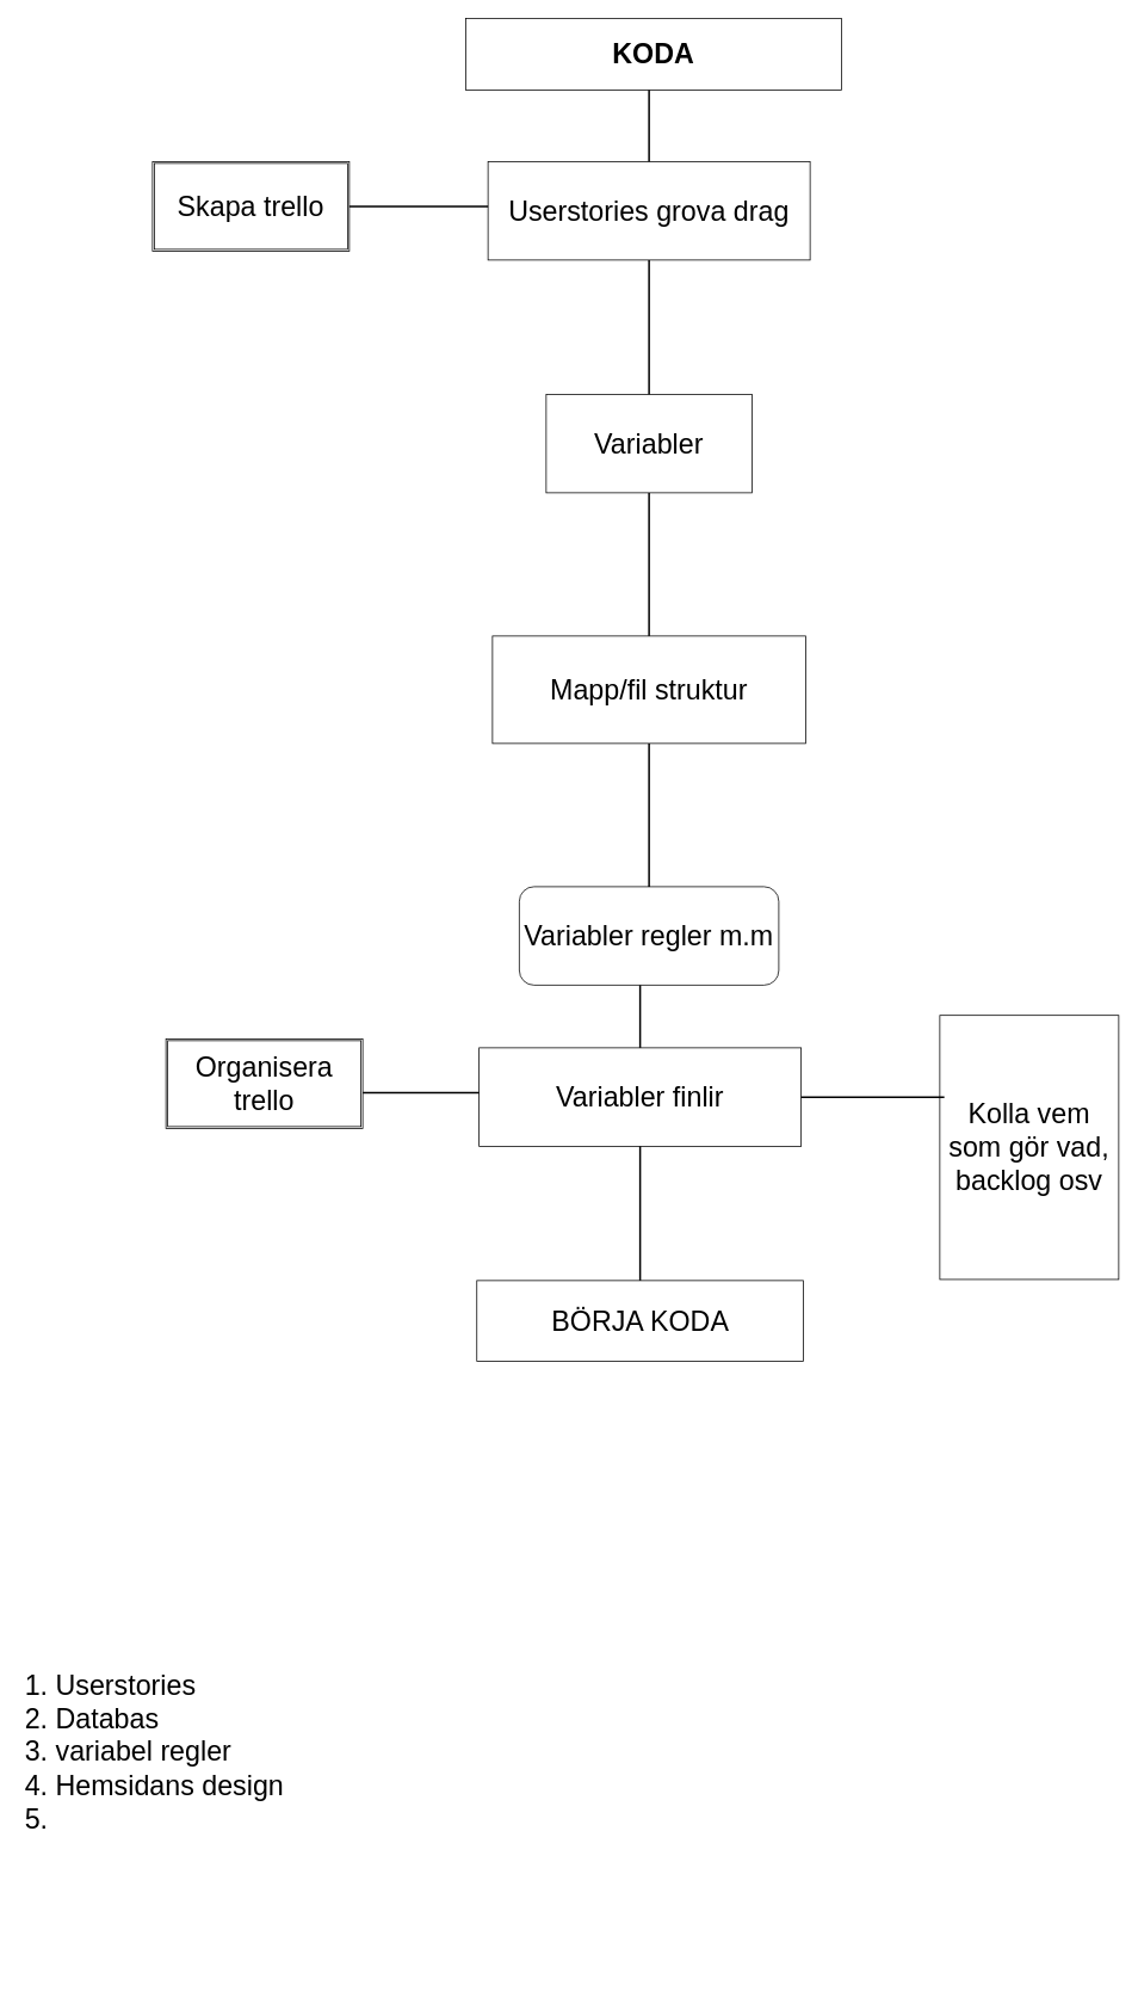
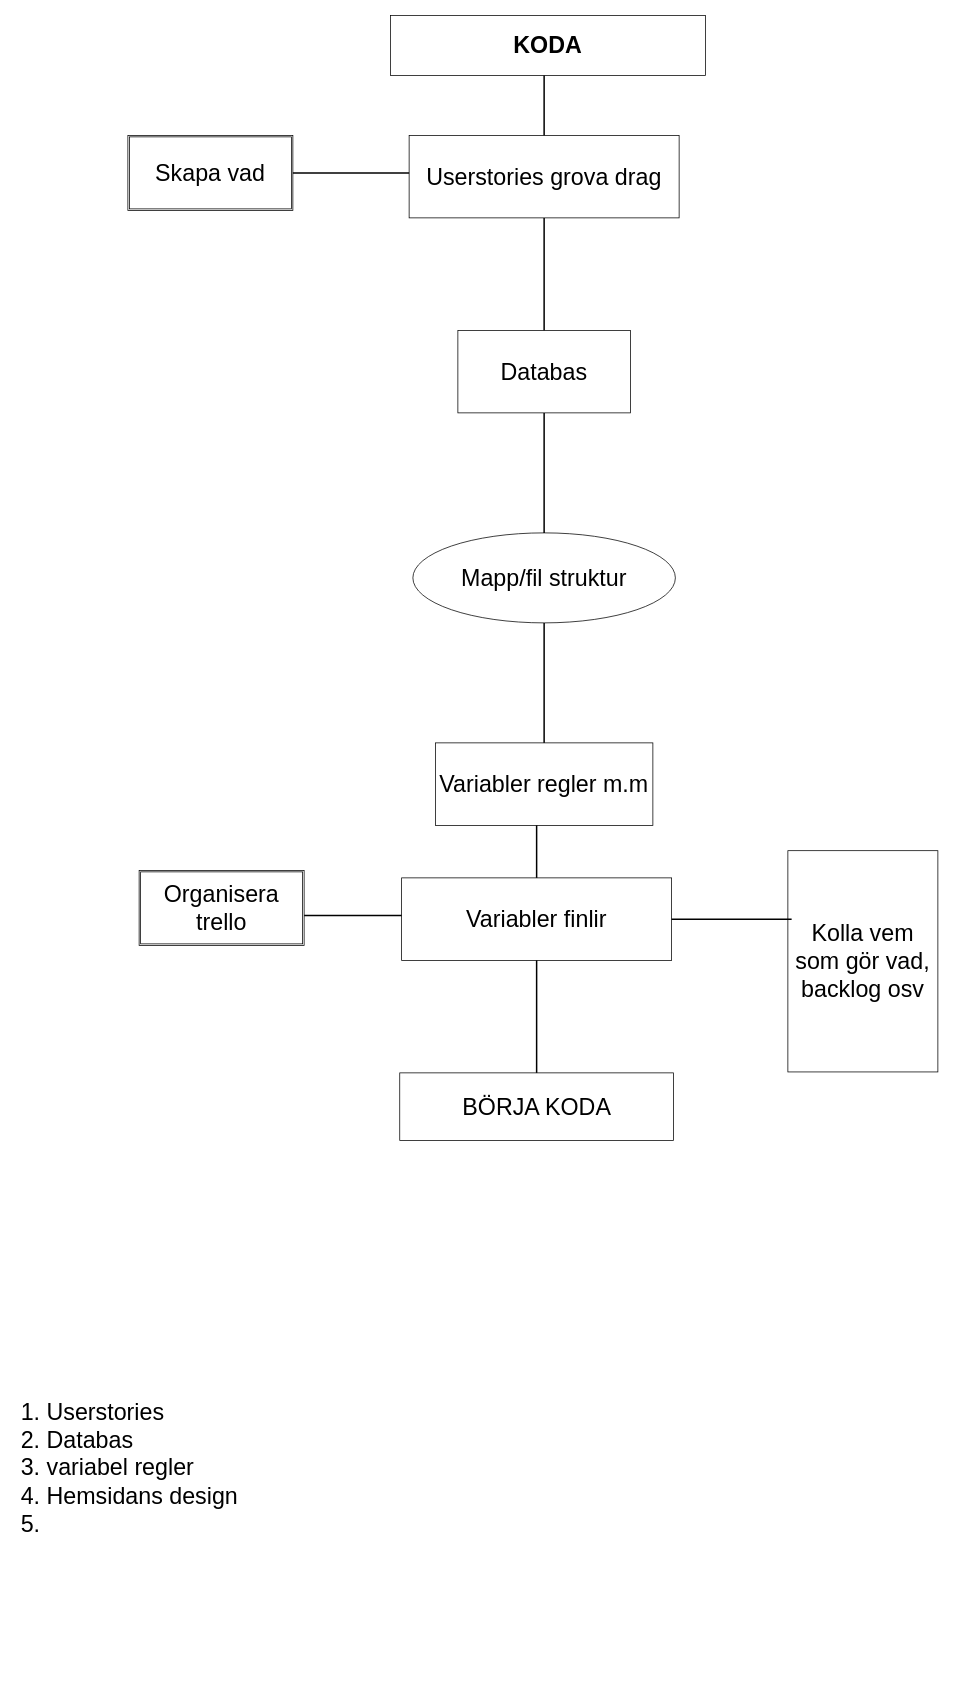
  <mxCell id="0" />
  <mxCell id="1" parent="0" />
  <mxCell id="2" value="&lt;font style=&quot;font-size: 13px;&quot;&gt;&lt;font style=&quot;font-size: 14px;&quot;&gt;&lt;font style=&quot;font-size: 15px;&quot;&gt;&lt;font style=&quot;font-size: 16px;&quot;&gt;&lt;font style=&quot;font-size: 17px;&quot;&gt;&lt;font style=&quot;font-size: 18px;&quot;&gt;&lt;font style=&quot;font-size: 19px;&quot;&gt;&lt;font style=&quot;font-size: 20px;&quot;&gt;&lt;font style=&quot;font-size: 21px;&quot;&gt;&lt;font style=&quot;font-size: 22px;&quot;&gt;&lt;font style=&quot;font-size: 23px;&quot;&gt;&lt;font style=&quot;font-size: 24px;&quot;&gt;&lt;font style=&quot;font-size: 25px;&quot;&gt;&lt;font style=&quot;font-size: 26px;&quot;&gt;&lt;font style=&quot;font-size: 27px;&quot;&gt;&lt;font style=&quot;font-size: 28px;&quot;&gt;&lt;font style=&quot;font-size: 29px;&quot;&gt;&lt;font style=&quot;font-size: 30px;&quot;&gt;&lt;font style=&quot;font-size: 31px;&quot;&gt;&lt;font style=&quot;font-size: 31px;&quot;&gt;&lt;b&gt;KODA&lt;/b&gt;&lt;/font&gt;&lt;/font&gt;&lt;/font&gt;&lt;/font&gt;&lt;/font&gt;&lt;/font&gt;&lt;/font&gt;&lt;/font&gt;&lt;/font&gt;&lt;/font&gt;&lt;/font&gt;&lt;/font&gt;&lt;/font&gt;&lt;/font&gt;&lt;/font&gt;&lt;/font&gt;&lt;/font&gt;&lt;/font&gt;&lt;/font&gt;&lt;/font&gt;" style="rounded=0;whiteSpace=wrap;html=1;" vertex="1" parent="1"><mxGeometry x="520" y="20" width="420" height="80" as="geometry" /></mxCell>
  <mxCell id="3" value="" style="line;strokeWidth=2;direction=south;html=1;fontSize=31;" vertex="1" parent="1"><mxGeometry x="720" y="100" width="10" height="90" as="geometry" /></mxCell>
  <mxCell id="4" value="&lt;div&gt;Userstories grova drag&lt;br&gt;&lt;/div&gt;" style="rounded=0;whiteSpace=wrap;html=1;fontSize=31;" vertex="1" parent="1"><mxGeometry x="545" y="180" width="360" height="110" as="geometry" /></mxCell>
  <mxCell id="5" value="&lt;ol&gt;&lt;li&gt;Userstories&lt;/li&gt;&lt;li&gt;Databas&lt;/li&gt;&lt;li&gt;variabel regler&lt;/li&gt;&lt;li&gt;Hemsidans design&lt;/li&gt;&lt;li&gt;&lt;br&gt;&lt;/li&gt;&lt;/ol&gt;&lt;div&gt;&lt;br&gt;&lt;/div&gt;" style="text;strokeColor=none;fillColor=none;html=1;whiteSpace=wrap;verticalAlign=middle;overflow=hidden;fontSize=31;" vertex="1" parent="1"><mxGeometry x="20" y="1720" width="640" height="510" as="geometry" /></mxCell>
  <mxCell id="6" value="" style="line;strokeWidth=2;direction=south;html=1;fontSize=31;" vertex="1" parent="1"><mxGeometry x="720" y="290" width="10" height="160" as="geometry" /></mxCell>
- <mxCell id="7" value="Variabler" style="rounded=0;whiteSpace=wrap;html=1;fontSize=31;" vertex="1" parent="1"><mxGeometry x="610" y="440" width="230" height="110" as="geometry" /></mxCell>
+ <mxCell id="7" value="Databas" style="rounded=0;whiteSpace=wrap;html=1;fontSize=31;" vertex="1" parent="1"><mxGeometry x="610" y="440" width="230" height="110" as="geometry" /></mxCell>
  <mxCell id="8" value="" style="line;strokeWidth=2;direction=south;html=1;fontSize=31;" vertex="1" parent="1"><mxGeometry x="720" y="550" width="10" height="160" as="geometry" /></mxCell>
- <mxCell id="9" value="Mapp/fil struktur" style="rounded=0;whiteSpace=wrap;html=1;fontSize=31;" vertex="1" parent="1"><mxGeometry x="550" y="710" width="350" height="120" as="geometry" /></mxCell>
+ <mxCell id="9" value="Mapp/fil struktur" style="ellipse;whiteSpace=wrap;html=1;fontSize=31;" vertex="1" parent="1"><mxGeometry x="550" y="710" width="350" height="120" as="geometry" /></mxCell>
  <mxCell id="10" value="" style="line;strokeWidth=2;direction=south;html=1;fontSize=31;" vertex="1" parent="1"><mxGeometry x="720" y="830" width="10" height="160" as="geometry" /></mxCell>
- <mxCell id="11" value="Variabler regler m.m" style="whiteSpace=wrap;html=1;fontSize=31;rounded=1;" vertex="1" parent="1"><mxGeometry x="580" y="990" width="290" height="110" as="geometry" /></mxCell>
+ <mxCell id="11" value="Variabler regler m.m" style="rounded=0;whiteSpace=wrap;html=1;fontSize=31;" vertex="1" parent="1"><mxGeometry x="580" y="990" width="290" height="110" as="geometry" /></mxCell>
  <mxCell id="12" value="Kolla vem som gör vad, backlog osv" style="rounded=0;whiteSpace=wrap;html=1;fontSize=31;" vertex="1" parent="1"><mxGeometry x="1050" y="1133.75" width="200" height="295" as="geometry" /></mxCell>
  <mxCell id="13" value="" style="line;strokeWidth=2;direction=south;html=1;fontSize=31;rotation=90;" vertex="1" parent="1"><mxGeometry x="460" y="150" width="10" height="160" as="geometry" /></mxCell>
- <mxCell id="14" value="Skapa trello" style="shape=ext;double=1;rounded=0;whiteSpace=wrap;html=1;fontSize=31;" vertex="1" parent="1"><mxGeometry x="170" y="180" width="220" height="100" as="geometry" /></mxCell>
+ <mxCell id="14" value="Skapa vad" style="shape=ext;double=1;rounded=0;whiteSpace=wrap;html=1;fontSize=31;" vertex="1" parent="1"><mxGeometry x="170" y="180" width="220" height="100" as="geometry" /></mxCell>
  <mxCell id="15" value="&lt;div&gt;Variabler finlir&lt;br&gt;&lt;/div&gt;" style="rounded=0;whiteSpace=wrap;html=1;fontSize=31;" vertex="1" parent="1"><mxGeometry x="535" y="1170" width="360" height="110" as="geometry" /></mxCell>
  <mxCell id="16" value="" style="line;strokeWidth=2;direction=south;html=1;fontSize=31;rotation=90;" vertex="1" parent="1"><mxGeometry x="970" y="1145" width="10" height="160" as="geometry" /></mxCell>
  <mxCell id="17" value="" style="line;strokeWidth=2;direction=south;html=1;fontSize=31;rotation=90;" vertex="1" parent="1"><mxGeometry x="450" y="1140" width="10" height="160" as="geometry" /></mxCell>
  <mxCell id="18" value="Organisera trello" style="shape=ext;double=1;rounded=0;whiteSpace=wrap;html=1;fontSize=31;" vertex="1" parent="1"><mxGeometry x="185" y="1160" width="220" height="100" as="geometry" /></mxCell>
  <mxCell id="19" value="" style="line;strokeWidth=2;direction=south;html=1;fontSize=31;" vertex="1" parent="1"><mxGeometry x="710" y="1100" width="10" height="70" as="geometry" /></mxCell>
  <mxCell id="20" value="" style="line;strokeWidth=2;direction=south;html=1;fontSize=31;" vertex="1" parent="1"><mxGeometry x="710" y="1280" width="10" height="160" as="geometry" /></mxCell>
  <mxCell id="21" value="BÖRJA KODA" style="rounded=0;whiteSpace=wrap;html=1;fontSize=31;" vertex="1" parent="1"><mxGeometry x="532.5" y="1430" width="365" height="90" as="geometry" /></mxCell>
